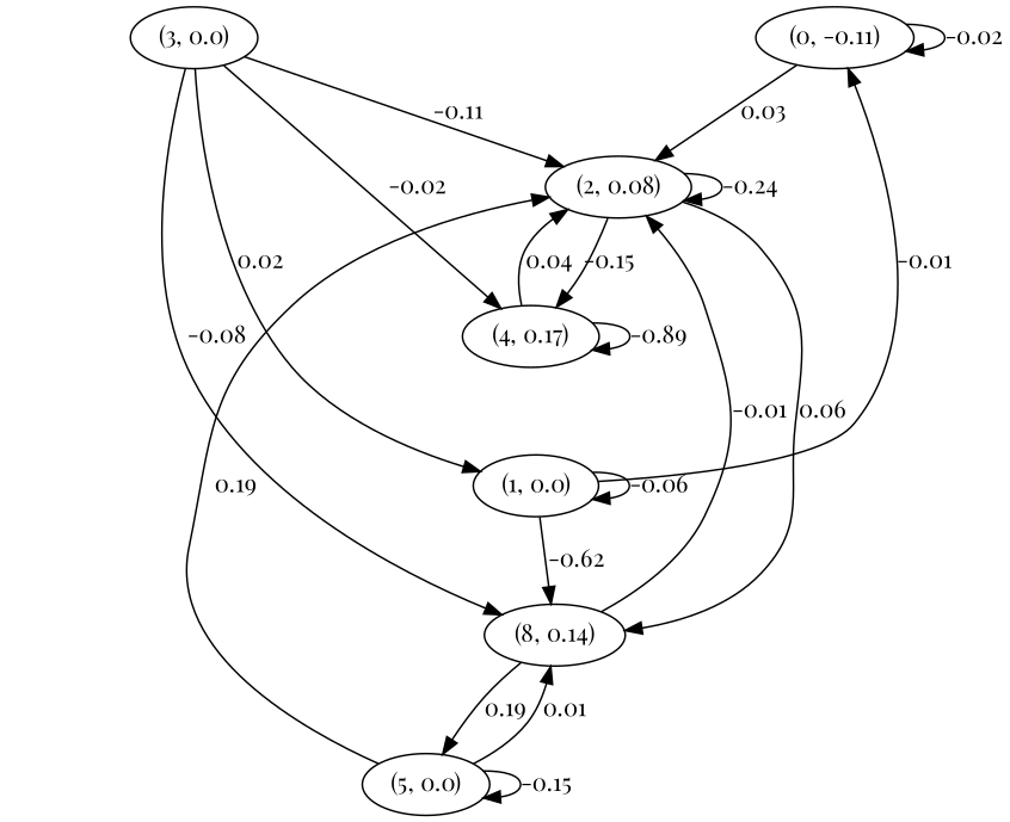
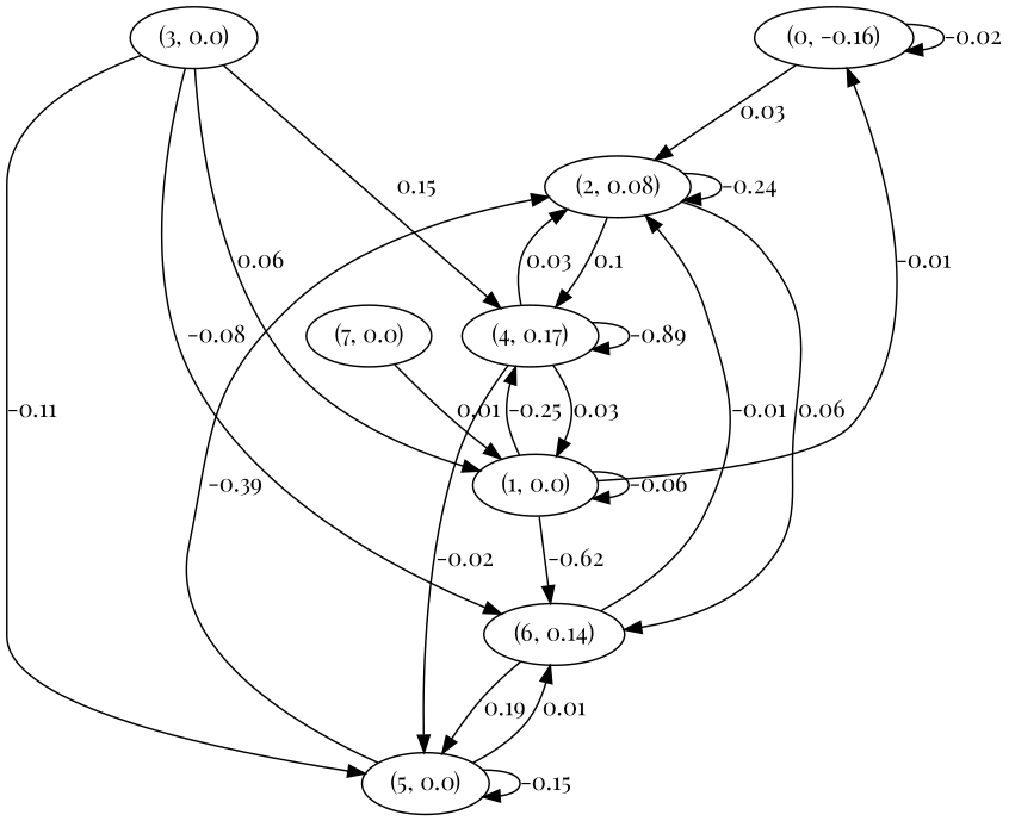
  digraph {
    fontname="Playfair Display"
    node [fontname="Playfair Display"]
    edge [fontname="Playfair Display"]
-   n1 [label="(0, -0.11)"]
+   n1 [label="(0, -0.16)"]
    n2 [label="(2, 0.08)"]
-   n3 [label="(8, 0.14)"]
+   n3 [label="(6, 0.14)"]
    n4 [label="(4, 0.17)"]
    n5 [label="(5, 0.0)"]
    n6 [label="(1, 0.0)"]
    n7 [label="(3, 0.0)"]
+   n8 [label="(7, 0.0)"]
    n1 -> n1 [label=-0.02]
    n1 -> n2 [label=0.03]
    n2 -> n2 [label=-0.24]
    n2 -> n3 [label=0.06]
-   n2 -> n4 [label=-0.15]
+   n2 -> n4 [label=0.1]
    n3 -> n2 [label=-0.01]
    n3 -> n5 [label=0.19]
-   n4 -> n2 [label=0.04]
+   n4 -> n2 [label=0.03]
    n4 -> n4 [label=-0.89]
-   n5 -> n2 [label=0.19]
+   n4 -> n5 [label=-0.02]
+   n4 -> n6 [label=0.03]
+   n5 -> n2 [label=-0.39]
    n5 -> n3 [label=0.01]
    n5 -> n5 [label=-0.15]
    n6 -> n1 [label=-0.01]
    n6 -> n3 [label=-0.62]
+   n6 -> n4 [label=-0.25]
    n6 -> n6 [label=-0.06]
-   n7 -> n2 [label=-0.11]
+   n7 -> n5 [label=-0.11]
    n7 -> n3 [label=-0.08]
-   n7 -> n4 [label=-0.02]
-   n7 -> n6 [label=0.02]
+   n7 -> n4 [label=0.15]
+   n7 -> n6 [label=0.06]
+   n8 -> n6 [label=0.01]
  }
